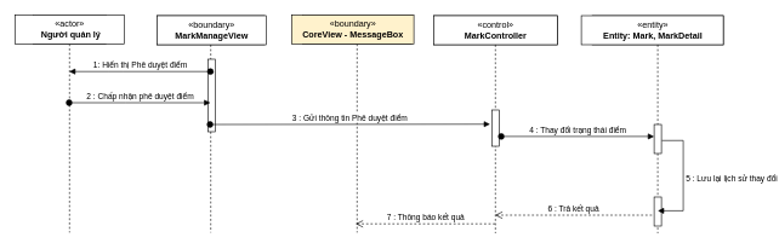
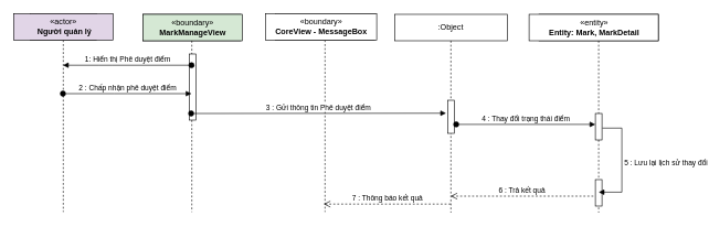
  <mxCell id="0" />
  <mxCell id="1" parent="0" />
  <mxCell id="2" value=":Object" style="shape=umlLifeline;perimeter=lifelinePerimeter;whiteSpace=wrap;html=1;container=1;collapsible=0;recursiveResize=0;outlineConnect=0;" parent="1" vertex="1"><mxGeometry x="45" y="20" width="100" height="300" as="geometry" /></mxCell>
- <mxCell id="3" value="«actor»&lt;br&gt;&lt;b&gt;&amp;nbsp;Người quản lý&lt;/b&gt;" style="html=1;" parent="1" vertex="1"><mxGeometry x="20" y="20" width="150" height="40" as="geometry" /></mxCell>
+ <mxCell id="3" value="«actor»&lt;br&gt;&lt;b&gt;&amp;nbsp;Người quản lý&lt;/b&gt;" style="html=1;fillColor=#e1d5e7;" parent="1" vertex="1"><mxGeometry x="20" y="20" width="150" height="40" as="geometry" /></mxCell>
  <mxCell id="4" value=":Object" style="shape=umlLifeline;perimeter=lifelinePerimeter;whiteSpace=wrap;html=1;container=1;collapsible=0;recursiveResize=0;outlineConnect=0;" parent="1" vertex="1"><mxGeometry x="215" y="21" width="148" height="299" as="geometry" /></mxCell>
- <mxCell id="5" value="«boundary»&lt;br&gt;&lt;b&gt;MarkManageView&lt;/b&gt;" style="html=1;" parent="4" vertex="1"><mxGeometry width="150" height="40" as="geometry" /></mxCell>
+ <mxCell id="5" value="«boundary»&lt;br&gt;&lt;b&gt;MarkManageView&lt;/b&gt;" style="html=1;fillColor=#d5e8d4;" parent="4" vertex="1"><mxGeometry width="150" height="40" as="geometry" /></mxCell>
  <mxCell id="6" value="" style="html=1;points=[];perimeter=orthogonalPerimeter;" parent="4" vertex="1"><mxGeometry x="70" y="60" width="10" height="100" as="geometry" /></mxCell>
  <mxCell id="7" value=":Object" style="shape=umlLifeline;perimeter=lifelinePerimeter;whiteSpace=wrap;html=1;container=1;collapsible=0;recursiveResize=0;outlineConnect=0;" parent="1" vertex="1"><mxGeometry x="415" y="20" width="150" height="300" as="geometry" /></mxCell>
- <mxCell id="8" value="«boundary»&lt;br&gt;&lt;b&gt;CoreView - MessageBox&lt;/b&gt;" style="html=1;fillColor=#fff2cc;" parent="7" vertex="1"><mxGeometry x="-15" width="168" height="40" as="geometry" /></mxCell>
+ <mxCell id="8" value="«boundary»&lt;br&gt;&lt;b&gt;CoreView - MessageBox&lt;/b&gt;" style="html=1;" parent="7" vertex="1"><mxGeometry x="-15" width="168" height="40" as="geometry" /></mxCell>
  <mxCell id="9" value=":Object" style="shape=umlLifeline;perimeter=lifelinePerimeter;whiteSpace=wrap;html=1;container=1;collapsible=0;recursiveResize=0;outlineConnect=0;" parent="1" vertex="1"><mxGeometry x="595" y="21" width="170" height="300" as="geometry" /></mxCell>
- <mxCell id="10" value="«control»&lt;br&gt;&lt;b&gt;MarkController&lt;/b&gt;" style="html=1;" parent="9" vertex="1"><mxGeometry width="170" height="40" as="geometry" /></mxCell>
  <mxCell id="11" value="" style="html=1;points=[];perimeter=orthogonalPerimeter;" parent="9" vertex="1"><mxGeometry x="80" y="130" width="10" height="50" as="geometry" /></mxCell>
  <mxCell id="12" value=":Object" style="shape=umlLifeline;perimeter=lifelinePerimeter;whiteSpace=wrap;html=1;container=1;collapsible=0;recursiveResize=0;outlineConnect=0;" parent="1" vertex="1"><mxGeometry x="813" y="21" width="180" height="300" as="geometry" /></mxCell>
  <mxCell id="13" value="«entity»&lt;br&gt;&lt;b&gt;Entity: Mark, MarkDetail&lt;/b&gt;" style="html=1;" parent="12" vertex="1"><mxGeometry x="-15" width="195" height="40" as="geometry" /></mxCell>
  <mxCell id="14" value="" style="html=1;points=[];perimeter=orthogonalPerimeter;" parent="12" vertex="1"><mxGeometry x="85" y="150" width="10" height="40" as="geometry" /></mxCell>
  <mxCell id="15" value="1: Hiển thị Phê duyệt điểm" style="html=1;verticalAlign=bottom;startArrow=oval;startFill=1;endArrow=block;startSize=8;" parent="1" edge="1"><mxGeometry width="60" relative="1" as="geometry"><mxPoint x="288.5" y="98" as="sourcePoint" /><mxPoint x="94.5" y="98" as="targetPoint" /><Array as="points"><mxPoint x="158" y="98" /></Array></mxGeometry></mxCell>
  <mxCell id="16" value="3 : Gửi thông tin Phê duyệt điểm" style="html=1;verticalAlign=bottom;startArrow=oval;startFill=1;endArrow=block;startSize=8;entryX=-0.1;entryY=0.2;entryDx=0;entryDy=0;entryPerimeter=0;" parent="1" edge="1"><mxGeometry width="60" relative="1" as="geometry"><mxPoint x="288" y="171" as="sourcePoint" /><mxPoint x="672.68" y="170.58" as="targetPoint" /></mxGeometry></mxCell>
  <mxCell id="17" value="4 : Thay đổi trạng thái điểm" style="html=1;verticalAlign=bottom;startArrow=oval;startFill=1;endArrow=block;startSize=8;exitX=0.8;exitY=0.39;exitDx=0;exitDy=0;exitPerimeter=0;" parent="1" target="14" edge="1"><mxGeometry width="60" relative="1" as="geometry"><mxPoint x="688" y="187.5" as="sourcePoint" /><mxPoint x="904.5" y="187.5" as="targetPoint" /></mxGeometry></mxCell>
  <mxCell id="18" value="" style="html=1;points=[];perimeter=orthogonalPerimeter;" parent="1" vertex="1"><mxGeometry x="898" y="271" width="10" height="40" as="geometry" /></mxCell>
  <mxCell id="19" value="5 : Lưu lại lịch sử thay đổi" style="edgeStyle=orthogonalEdgeStyle;html=1;align=left;spacingLeft=2;endArrow=block;rounded=0;exitX=1.058;exitY=0.553;exitDx=0;exitDy=0;exitPerimeter=0;" parent="1" source="14" edge="1"><mxGeometry relative="1" as="geometry"><mxPoint x="944.5" y="192.88" as="sourcePoint" /><Array as="points"><mxPoint x="938" y="193" /><mxPoint x="938" y="290" /></Array><mxPoint x="903" y="290" as="targetPoint" /></mxGeometry></mxCell>
  <mxCell id="20" value="6 : Trả kết quả" style="html=1;verticalAlign=bottom;endArrow=open;dashed=1;endSize=8;exitX=-0.3;exitY=0.375;exitDx=0;exitDy=0;exitPerimeter=0;" parent="1" edge="1"><mxGeometry relative="1" as="geometry"><mxPoint x="895" y="296" as="sourcePoint" /><mxPoint x="679.5" y="296" as="targetPoint" /></mxGeometry></mxCell>
  <mxCell id="21" value="7 : Thông báo kết quả" style="html=1;verticalAlign=bottom;endArrow=open;dashed=1;endSize=8;" parent="1" source="9" edge="1"><mxGeometry relative="1" as="geometry"><mxPoint x="648" y="308" as="sourcePoint" /><mxPoint x="488" y="308" as="targetPoint" /></mxGeometry></mxCell>
  <mxCell id="22" value="2 : Chấp nhận phê duyệt điểm" style="html=1;verticalAlign=bottom;startArrow=oval;startFill=1;endArrow=block;startSize=8;" parent="1" edge="1"><mxGeometry width="60" relative="1" as="geometry"><mxPoint x="94.5" y="141" as="sourcePoint" /><mxPoint x="288.5" y="141" as="targetPoint" /><Array as="points"><mxPoint x="181.5" y="141" /></Array></mxGeometry></mxCell>
